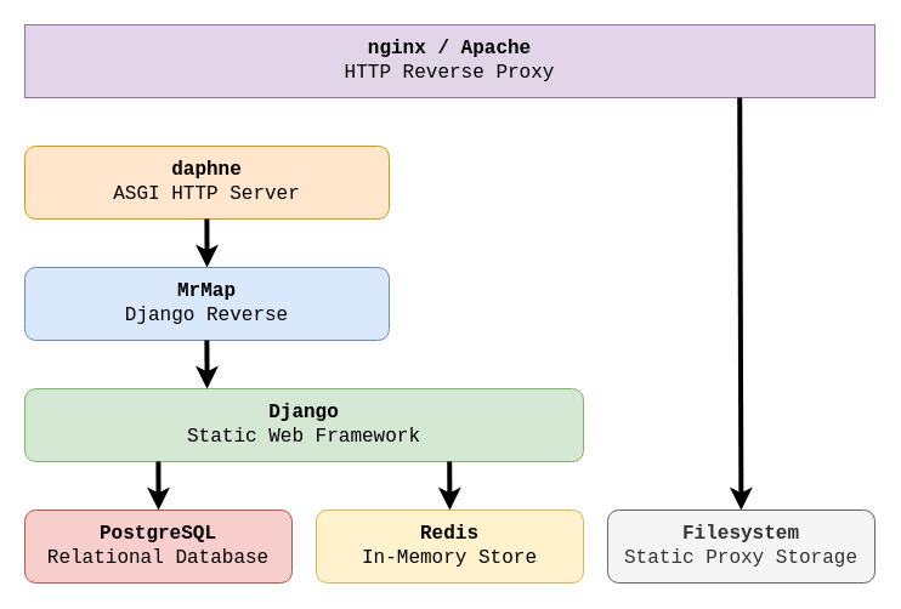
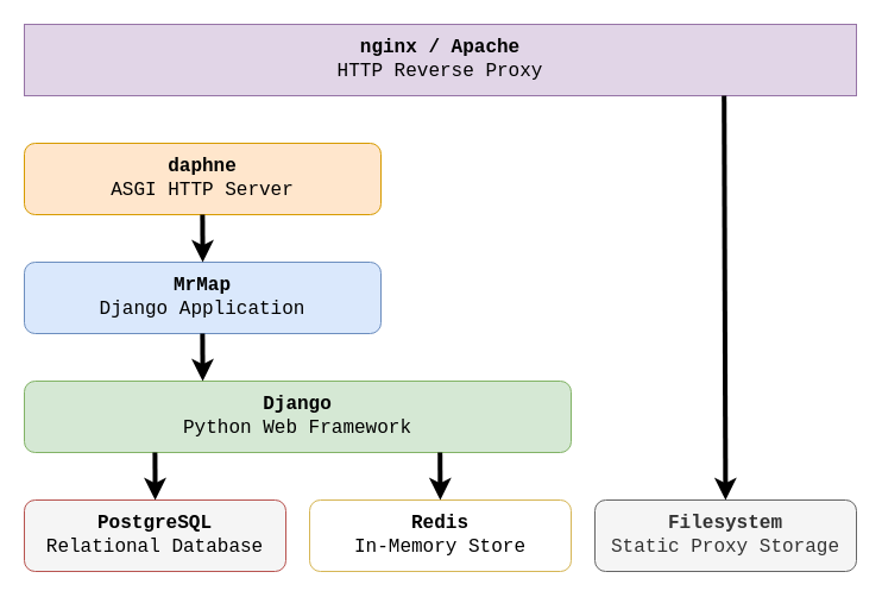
  <mxCell id="0" />
  <mxCell id="1" parent="0" />
  <mxCell id="2" value="&lt;div style=&quot;font-size: 16px&quot;&gt;&lt;font&gt;&lt;b style=&quot;font-size: 16px&quot;&gt;&lt;font style=&quot;font-size: 16px&quot;&gt;nginx / Apache&lt;/font&gt;&lt;/b&gt;&lt;/font&gt;&lt;/div&gt;&lt;div style=&quot;font-size: 16px&quot;&gt;&lt;font style=&quot;font-size: 16px&quot;&gt;HTTP Reverse Proxy&lt;br style=&quot;font-size: 16px&quot;&gt;&lt;/font&gt;&lt;/div&gt;" style="whiteSpace=wrap;html=1;fillColor=#e1d5e7;strokeColor=#9673a6;fontFamily=Courier New;fontSize=16;rounded=0;" vertex="1" parent="1"><mxGeometry x="20" y="20" width="700" height="60" as="geometry" /></mxCell>
  <mxCell id="3" value="&lt;div style=&quot;font-size: 16px&quot;&gt;&lt;b&gt;daphne&lt;/b&gt;&lt;/div&gt;&lt;div style=&quot;font-size: 16px&quot;&gt;&lt;font&gt;ASGI HTTP Server&lt;/font&gt;&lt;font style=&quot;font-size: 16px&quot;&gt;&lt;br style=&quot;font-size: 16px&quot;&gt;&lt;/font&gt;&lt;/div&gt;" style="rounded=1;whiteSpace=wrap;html=1;fillColor=#ffe6cc;strokeColor=#d79b00;fontFamily=Courier New;fontSize=16;" vertex="1" parent="1"><mxGeometry x="20" y="120" width="300" height="60" as="geometry" /></mxCell>
- <mxCell id="4" value="&lt;div style=&quot;font-size: 16px&quot;&gt;&lt;b&gt;MrMap&lt;/b&gt;&lt;/div&gt;&lt;div style=&quot;font-size: 16px&quot;&gt;&lt;font&gt;Django Reverse&lt;/font&gt;&lt;font style=&quot;font-size: 16px&quot;&gt;&lt;br style=&quot;font-size: 16px&quot;&gt;&lt;/font&gt;&lt;/div&gt;" style="rounded=1;whiteSpace=wrap;html=1;fillColor=#dae8fc;strokeColor=#6c8ebf;fontFamily=Courier New;fontSize=16;" vertex="1" parent="1"><mxGeometry x="20" y="220" width="300" height="60" as="geometry" /></mxCell>
- <mxCell id="5" value="&lt;div style=&quot;font-size: 16px&quot;&gt;&lt;b&gt;Django&lt;/b&gt;&lt;/div&gt;&lt;div style=&quot;font-size: 16px&quot;&gt;&lt;font&gt;Static Web Framework&lt;/font&gt;&lt;font style=&quot;font-size: 16px&quot;&gt;&lt;br style=&quot;font-size: 16px&quot;&gt;&lt;/font&gt;&lt;/div&gt;" style="rounded=1;whiteSpace=wrap;html=1;fillColor=#d5e8d4;strokeColor=#82b366;fontFamily=Courier New;fontSize=16;" vertex="1" parent="1"><mxGeometry x="20" y="320" width="460" height="60" as="geometry" /></mxCell>
- <mxCell id="6" value="&lt;div style=&quot;font-size: 16px&quot;&gt;&lt;b&gt;PostgreSQL&lt;/b&gt;&lt;/div&gt;&lt;div style=&quot;font-size: 16px&quot;&gt;&lt;font&gt;Relational Database&lt;/font&gt;&lt;font style=&quot;font-size: 16px&quot;&gt;&lt;br style=&quot;font-size: 16px&quot;&gt;&lt;/font&gt;&lt;/div&gt;" style="rounded=1;whiteSpace=wrap;html=1;fillColor=#f8cecc;strokeColor=#b85450;fontFamily=Courier New;fontSize=16;" vertex="1" parent="1"><mxGeometry x="20" y="420" width="220" height="60" as="geometry" /></mxCell>
- <mxCell id="7" value="&lt;div style=&quot;font-size: 16px&quot;&gt;&lt;b&gt;Redis&lt;/b&gt;&lt;/div&gt;&lt;div style=&quot;font-size: 16px&quot;&gt;&lt;font&gt;In-Memory Store&lt;/font&gt;&lt;font style=&quot;font-size: 16px&quot;&gt;&lt;br style=&quot;font-size: 16px&quot;&gt;&lt;/font&gt;&lt;/div&gt;" style="rounded=1;whiteSpace=wrap;html=1;fillColor=#fff2cc;strokeColor=#d6b656;fontFamily=Courier New;fontSize=16;" vertex="1" parent="1"><mxGeometry x="260" y="420" width="220" height="60" as="geometry" /></mxCell>
+ <mxCell id="4" value="&lt;div style=&quot;font-size: 16px&quot;&gt;&lt;b&gt;MrMap&lt;/b&gt;&lt;/div&gt;&lt;div style=&quot;font-size: 16px&quot;&gt;&lt;font&gt;Django Application&lt;/font&gt;&lt;font style=&quot;font-size: 16px&quot;&gt;&lt;br style=&quot;font-size: 16px&quot;&gt;&lt;/font&gt;&lt;/div&gt;" style="rounded=1;whiteSpace=wrap;html=1;fillColor=#dae8fc;strokeColor=#6c8ebf;fontFamily=Courier New;fontSize=16;" vertex="1" parent="1"><mxGeometry x="20" y="220" width="300" height="60" as="geometry" /></mxCell>
+ <mxCell id="5" value="&lt;div style=&quot;font-size: 16px&quot;&gt;&lt;b&gt;Django&lt;/b&gt;&lt;/div&gt;&lt;div style=&quot;font-size: 16px&quot;&gt;&lt;font&gt;Python Web Framework&lt;/font&gt;&lt;font style=&quot;font-size: 16px&quot;&gt;&lt;br style=&quot;font-size: 16px&quot;&gt;&lt;/font&gt;&lt;/div&gt;" style="rounded=1;whiteSpace=wrap;html=1;fillColor=#d5e8d4;strokeColor=#82b366;fontFamily=Courier New;fontSize=16;" vertex="1" parent="1"><mxGeometry x="20" y="320" width="460" height="60" as="geometry" /></mxCell>
+ <mxCell id="6" value="&lt;div style=&quot;font-size: 16px&quot;&gt;&lt;b&gt;PostgreSQL&lt;/b&gt;&lt;/div&gt;&lt;div style=&quot;font-size: 16px&quot;&gt;&lt;font&gt;Relational Database&lt;/font&gt;&lt;font style=&quot;font-size: 16px&quot;&gt;&lt;br style=&quot;font-size: 16px&quot;&gt;&lt;/font&gt;&lt;/div&gt;" style="rounded=1;whiteSpace=wrap;html=1;fillColor=#f5f5f5;strokeColor=#b85450;fontFamily=Courier New;fontSize=16;" vertex="1" parent="1"><mxGeometry x="20" y="420" width="220" height="60" as="geometry" /></mxCell>
+ <mxCell id="7" value="&lt;div style=&quot;font-size: 16px&quot;&gt;&lt;b&gt;Redis&lt;/b&gt;&lt;/div&gt;&lt;div style=&quot;font-size: 16px&quot;&gt;&lt;font&gt;In-Memory Store&lt;/font&gt;&lt;font style=&quot;font-size: 16px&quot;&gt;&lt;br style=&quot;font-size: 16px&quot;&gt;&lt;/font&gt;&lt;/div&gt;" style="rounded=1;whiteSpace=wrap;html=1;fillColor=#ffffff;strokeColor=#d6b656;fontFamily=Courier New;fontSize=16;" vertex="1" parent="1"><mxGeometry x="260" y="420" width="220" height="60" as="geometry" /></mxCell>
  <mxCell id="8" value="&lt;div style=&quot;font-size: 16px&quot;&gt;&lt;b&gt;Filesystem&lt;/b&gt;&lt;/div&gt;&lt;div style=&quot;font-size: 16px&quot;&gt;&lt;font&gt;Static Proxy Storage&lt;/font&gt;&lt;font style=&quot;font-size: 16px&quot;&gt;&lt;br style=&quot;font-size: 16px&quot;&gt;&lt;/font&gt;&lt;/div&gt;" style="rounded=1;whiteSpace=wrap;html=1;fillColor=#f5f5f5;strokeColor=#666666;fontFamily=Courier New;fontSize=16;fontColor=#333333;" vertex="1" parent="1"><mxGeometry x="500" y="420" width="220" height="60" as="geometry" /></mxCell>
  <mxCell id="9" value="" style="endArrow=classic;html=1;fontFamily=Verdana;fontSize=16;entryX=0.5;entryY=0;entryDx=0;entryDy=0;exitX=0.214;exitY=1;exitDx=0;exitDy=0;exitPerimeter=0;strokeWidth=4;" edge="1" parent="1"><mxGeometry width="50" height="50" relative="1" as="geometry"><mxPoint x="169.88" y="180" as="sourcePoint" /><mxPoint x="170.08" y="220" as="targetPoint" /></mxGeometry></mxCell>
  <mxCell id="10" value="" style="endArrow=classic;html=1;fontFamily=Verdana;fontSize=16;entryX=0.5;entryY=0;entryDx=0;entryDy=0;exitX=0.214;exitY=1;exitDx=0;exitDy=0;exitPerimeter=0;strokeWidth=4;" edge="1" parent="1"><mxGeometry width="50" height="50" relative="1" as="geometry"><mxPoint x="169.88" y="280" as="sourcePoint" /><mxPoint x="170.08" y="320" as="targetPoint" /></mxGeometry></mxCell>
  <mxCell id="11" value="" style="endArrow=classic;html=1;fontFamily=Verdana;fontSize=16;entryX=0.5;entryY=0;entryDx=0;entryDy=0;exitX=0.214;exitY=1;exitDx=0;exitDy=0;exitPerimeter=0;strokeWidth=4;" edge="1" parent="1"><mxGeometry width="50" height="50" relative="1" as="geometry"><mxPoint x="129.9" y="380" as="sourcePoint" /><mxPoint x="130.1" y="420" as="targetPoint" /></mxGeometry></mxCell>
  <mxCell id="12" value="" style="endArrow=classic;html=1;fontFamily=Verdana;fontSize=16;entryX=0.5;entryY=0;entryDx=0;entryDy=0;exitX=0.214;exitY=1;exitDx=0;exitDy=0;exitPerimeter=0;strokeWidth=4;" edge="1" parent="1"><mxGeometry width="50" height="50" relative="1" as="geometry"><mxPoint x="369.71" y="380" as="sourcePoint" /><mxPoint x="369.91" y="420" as="targetPoint" /></mxGeometry></mxCell>
  <mxCell id="13" value="" style="endArrow=classic;html=1;fontFamily=Verdana;fontSize=16;entryX=0.5;entryY=0;entryDx=0;entryDy=0;exitX=0.841;exitY=1;exitDx=0;exitDy=0;exitPerimeter=0;strokeWidth=4;" edge="1" parent="1" source="2"><mxGeometry width="50" height="50" relative="1" as="geometry"><mxPoint x="609.71" y="380" as="sourcePoint" /><mxPoint x="609.91" y="420" as="targetPoint" /></mxGeometry></mxCell>
